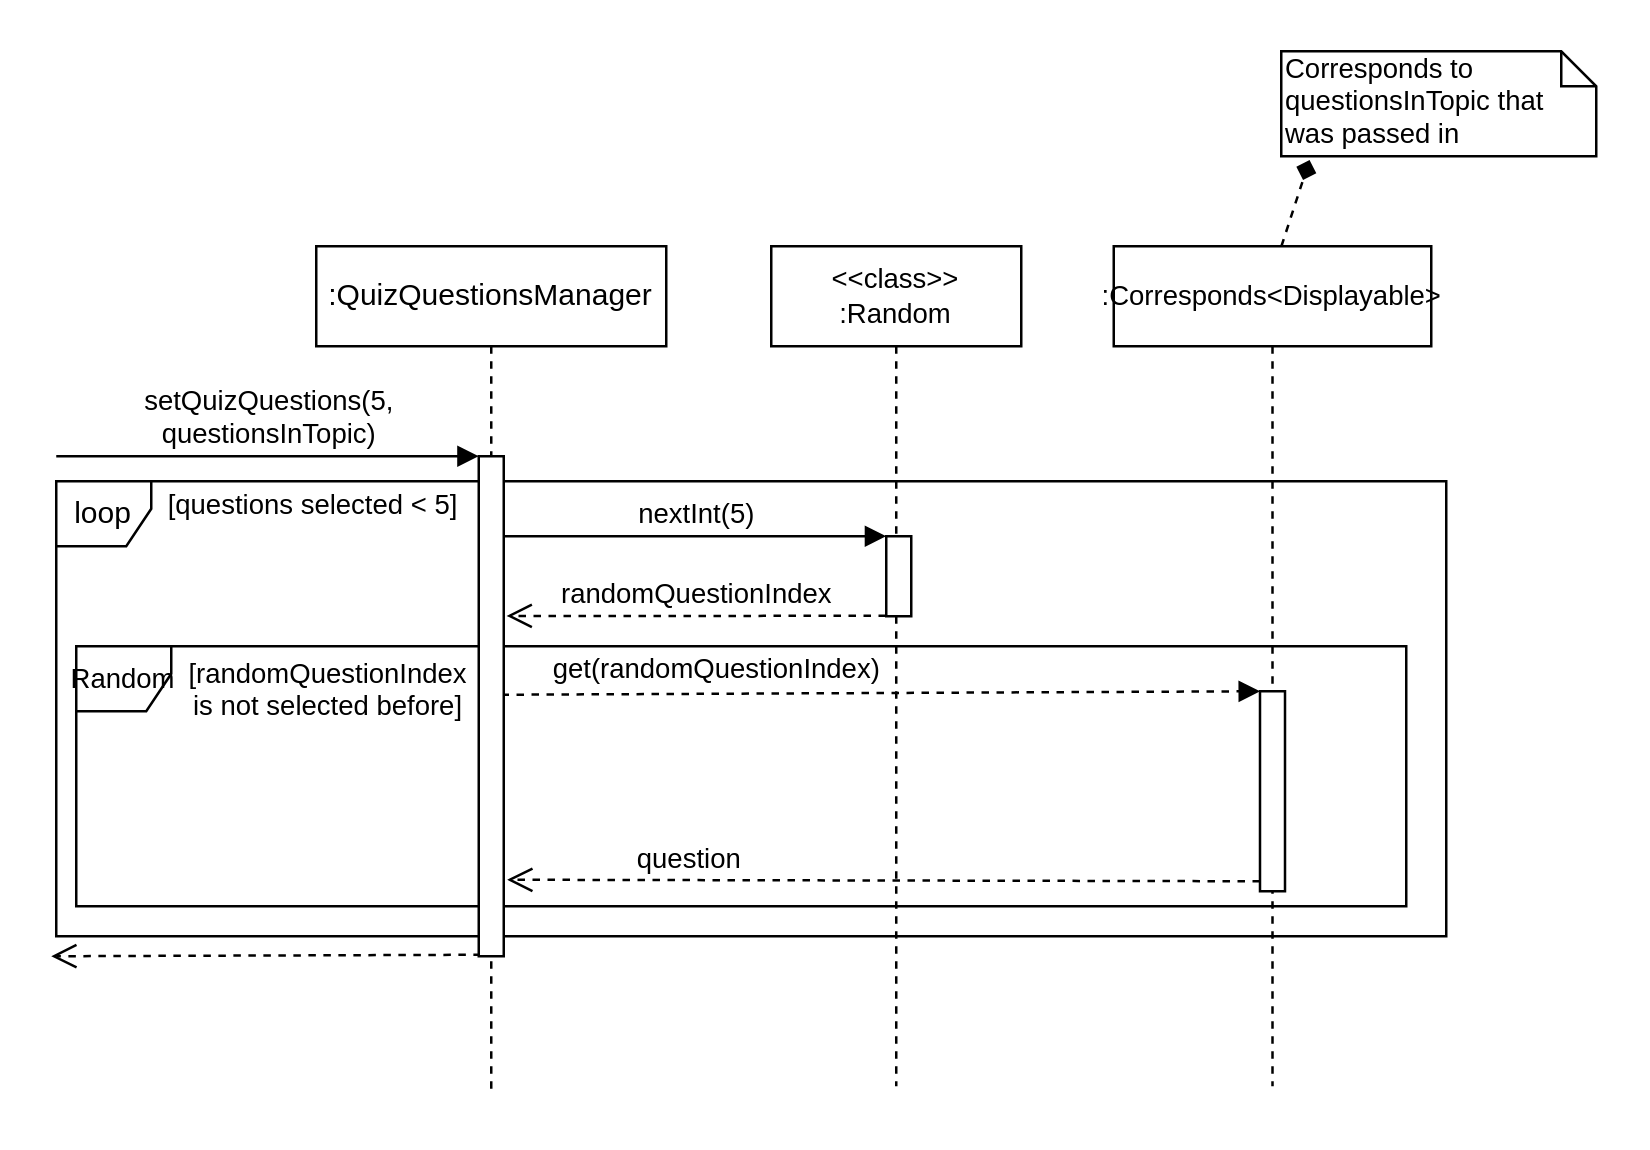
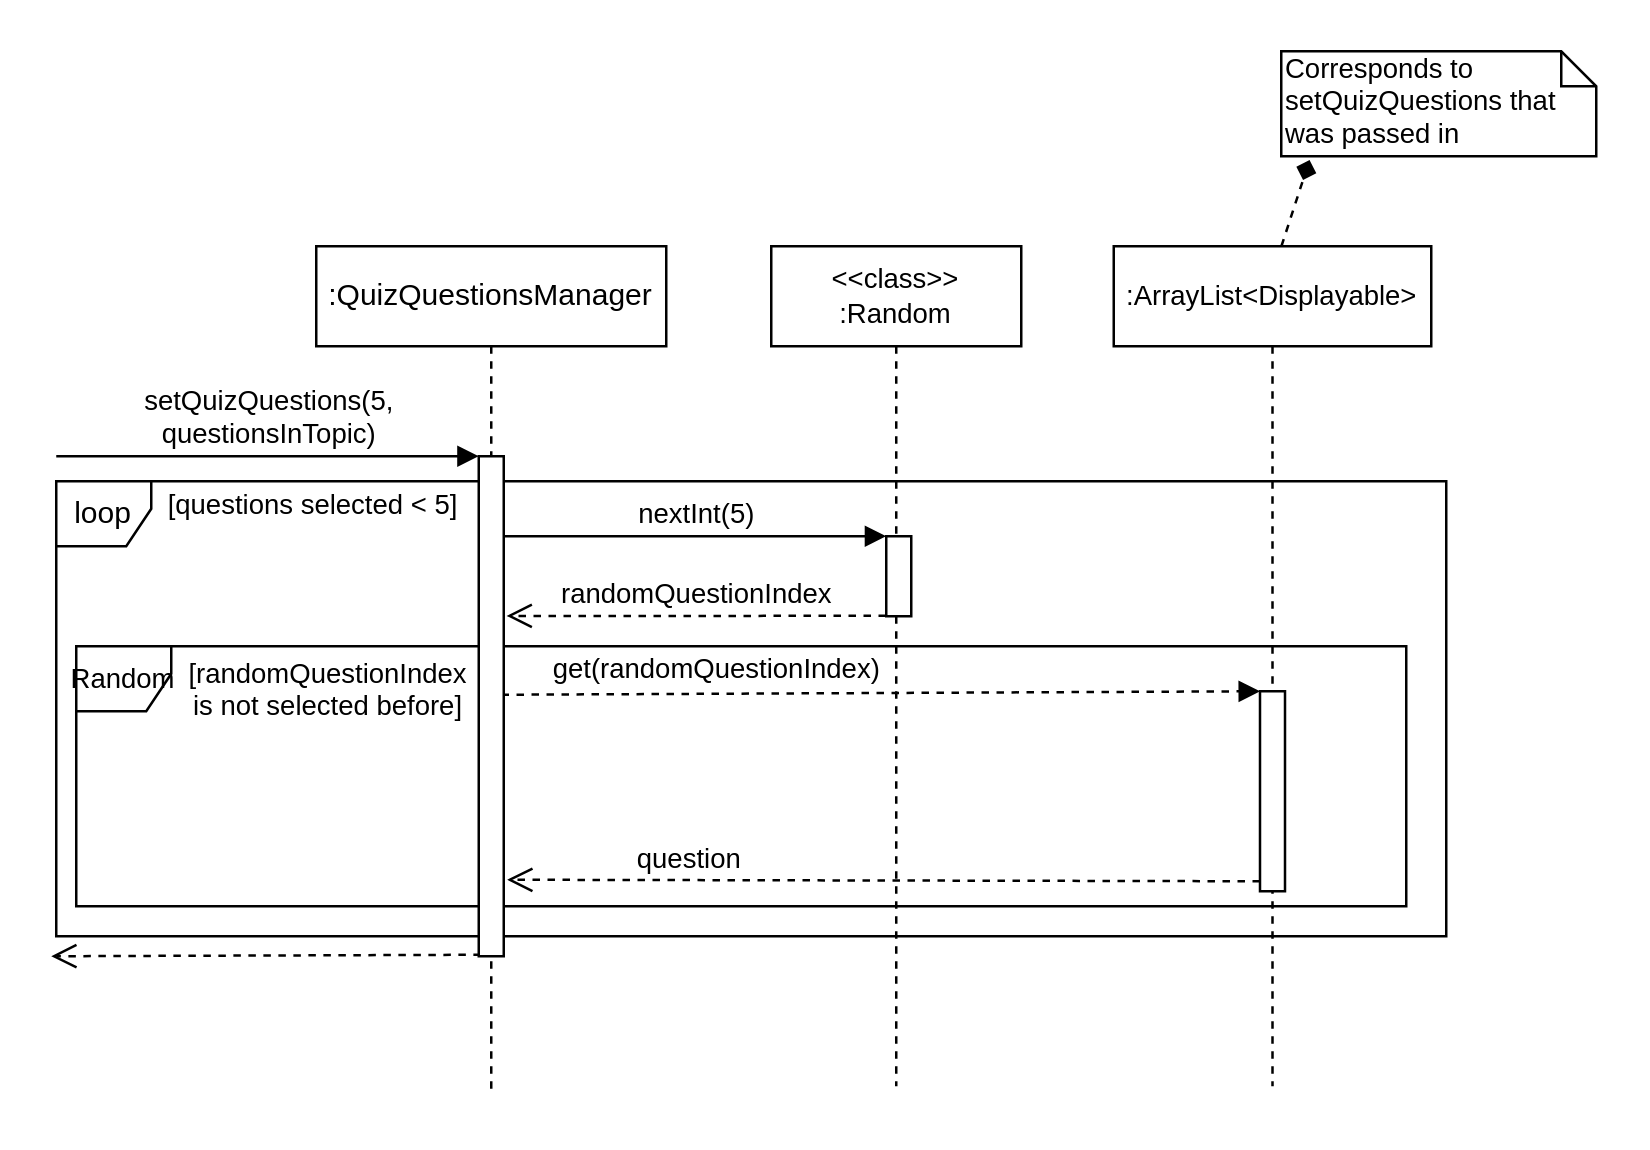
  <mxCell id="0" />
  <mxCell id="1" parent="0" />
  <mxCell id="2" value="[randomQuestionIndex &#10;is not selected before]" style="text;align=center;fontStyle=0;verticalAlign=middle;spacingLeft=3;spacingRight=3;strokeColor=none;rotatable=0;points=[[0,0.5],[1,0.5]];portConstraint=eastwest;fontSize=11;" vertex="1" parent="1"><mxGeometry x="42" y="262" width="178" height="26" as="geometry" /></mxCell>
  <mxCell id="3" value="setQuizQuestions(5, &lt;br&gt;questionsInTopic)" style="html=1;verticalAlign=bottom;endArrow=block;" edge="1" parent="1" target="17"><mxGeometry width="80" relative="1" as="geometry"><mxPoint x="22" y="182" as="sourcePoint" /><mxPoint x="156" y="160" as="targetPoint" /><Array as="points"><mxPoint x="176" y="182" /></Array></mxGeometry></mxCell>
  <mxCell id="4" value="" style="html=1;verticalAlign=bottom;endArrow=open;dashed=1;endSize=8;exitX=0.085;exitY=0.997;exitDx=0;exitDy=0;exitPerimeter=0;" edge="1" parent="1" source="17"><mxGeometry relative="1" as="geometry"><mxPoint x="188" y="382" as="sourcePoint" /><mxPoint x="20" y="382" as="targetPoint" /></mxGeometry></mxCell>
  <mxCell id="5" value="loop" style="shape=umlFrame;whiteSpace=wrap;html=1;width=38;height=26;" vertex="1" parent="1"><mxGeometry x="22" y="192" width="556" height="182" as="geometry" /></mxCell>
  <mxCell id="6" value="&amp;lt;&amp;lt;class&amp;gt;&amp;gt;&lt;br&gt;:Random" style="shape=umlLifeline;perimeter=lifelinePerimeter;whiteSpace=wrap;html=1;container=1;collapsible=0;recursiveResize=0;outlineConnect=0;fontSize=11;" vertex="1" parent="1"><mxGeometry x="308" y="98" width="100" height="336" as="geometry" /></mxCell>
  <mxCell id="7" value="" style="html=1;points=[];perimeter=orthogonalPerimeter;fontSize=11;" vertex="1" parent="6"><mxGeometry x="46" y="116" width="10" height="32" as="geometry" /></mxCell>
  <mxCell id="8" value="nextInt(5)&lt;br&gt;" style="html=1;verticalAlign=bottom;endArrow=block;entryX=0;entryY=0;fontSize=11;" edge="1" target="7" parent="1" source="17"><mxGeometry relative="1" as="geometry"><mxPoint x="284" y="200" as="sourcePoint" /></mxGeometry></mxCell>
  <mxCell id="9" value="randomQuestionIndex" style="html=1;verticalAlign=bottom;endArrow=open;dashed=1;endSize=8;exitX=-0.01;exitY=0.995;fontSize=11;exitDx=0;exitDy=0;exitPerimeter=0;entryX=0.324;entryY=0.296;entryDx=0;entryDy=0;entryPerimeter=0;" edge="1" source="7" parent="1" target="5"><mxGeometry relative="1" as="geometry"><mxPoint x="202" y="294" as="targetPoint" /></mxGeometry></mxCell>
  <mxCell id="10" value="Random" style="shape=umlFrame;whiteSpace=wrap;html=1;fontSize=11;width=38;height=26;" vertex="1" parent="1"><mxGeometry x="30" y="258" width="532" height="104" as="geometry" /></mxCell>
  <mxCell id="11" value="get(randomQuestionIndex)" style="html=1;verticalAlign=bottom;endArrow=block;entryX=0;entryY=0;dashed=1;exitX=0.911;exitY=0.477;exitDx=0;exitDy=0;exitPerimeter=0;" edge="1" target="14" parent="1" source="17"><mxGeometry x="-0.434" y="1" relative="1" as="geometry"><mxPoint x="420" y="272" as="sourcePoint" /><Array as="points" /><mxPoint as="offset" /></mxGeometry></mxCell>
  <mxCell id="12" value="question" style="html=1;verticalAlign=bottom;endArrow=open;dashed=1;endSize=8;exitX=0;exitY=0.95;entryX=1.138;entryY=0.847;entryDx=0;entryDy=0;entryPerimeter=0;" edge="1" source="14" parent="1" target="17"><mxGeometry x="0.524" relative="1" as="geometry"><mxPoint x="420" y="348" as="targetPoint" /><mxPoint as="offset" /></mxGeometry></mxCell>
- <mxCell id="13" value=":Corresponds&amp;lt;Displayable&amp;gt;" style="shape=umlLifeline;perimeter=lifelinePerimeter;whiteSpace=wrap;html=1;container=1;collapsible=0;recursiveResize=0;outlineConnect=0;fontSize=11;" vertex="1" parent="1"><mxGeometry x="445" y="98" width="127" height="336" as="geometry" /></mxCell>
+ <mxCell id="13" value=":ArrayList&amp;lt;Displayable&amp;gt;" style="shape=umlLifeline;perimeter=lifelinePerimeter;whiteSpace=wrap;html=1;container=1;collapsible=0;recursiveResize=0;outlineConnect=0;fontSize=11;" vertex="1" parent="1"><mxGeometry x="445" y="98" width="127" height="336" as="geometry" /></mxCell>
  <mxCell id="14" value="" style="html=1;points=[];perimeter=orthogonalPerimeter;fontSize=11;" vertex="1" parent="13"><mxGeometry x="58.5" y="178" width="10" height="80" as="geometry" /></mxCell>
  <mxCell id="15" value="[questions selected &lt; 5]" style="text;align=center;fontStyle=0;verticalAlign=middle;spacingLeft=3;spacingRight=3;strokeColor=none;rotatable=0;points=[[0,0.5],[1,0.5]];portConstraint=eastwest;fontSize=11;" vertex="1" parent="1"><mxGeometry x="36" y="188" width="178" height="26" as="geometry" /></mxCell>
  <mxCell id="16" value=":QuizQuestionsManager" style="shape=umlLifeline;perimeter=lifelinePerimeter;whiteSpace=wrap;html=1;container=1;collapsible=0;recursiveResize=0;outlineConnect=0;" vertex="1" parent="1"><mxGeometry x="126" y="98" width="140" height="340" as="geometry" /></mxCell>
  <mxCell id="17" value="" style="html=1;points=[];perimeter=orthogonalPerimeter;" vertex="1" parent="16"><mxGeometry x="65" y="84" width="10" height="200" as="geometry" /></mxCell>
- <mxCell id="18" value="Corresponds to questionsInTopic that was passed in" style="shape=note;whiteSpace=wrap;html=1;size=14;verticalAlign=top;align=left;spacingTop=-6;fontSize=11;" vertex="1" parent="1"><mxGeometry x="512" y="20" width="126" height="42" as="geometry" /></mxCell>
+ <mxCell id="18" value="Corresponds to setQuizQuestions that was passed in" style="shape=note;whiteSpace=wrap;html=1;size=14;verticalAlign=top;align=left;spacingTop=-6;fontSize=11;" vertex="1" parent="1"><mxGeometry x="512" y="20" width="126" height="42" as="geometry" /></mxCell>
  <mxCell id="19" value="" style="endArrow=diamond;dashed=1;html=1;entryX=0.09;entryY=1.036;entryDx=0;entryDy=0;entryPerimeter=0;exitX=0.528;exitY=0;exitDx=0;exitDy=0;exitPerimeter=0;" edge="1" parent="1" source="13" target="18"><mxGeometry width="50" height="50" relative="1" as="geometry"><mxPoint x="492" y="110" as="sourcePoint" /><mxPoint x="542" y="60" as="targetPoint" /></mxGeometry></mxCell>
